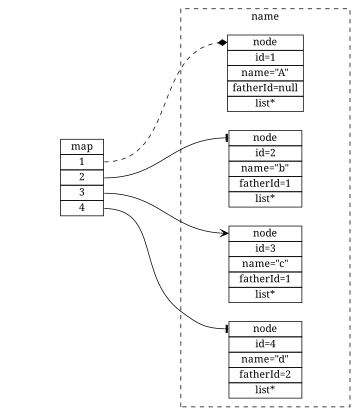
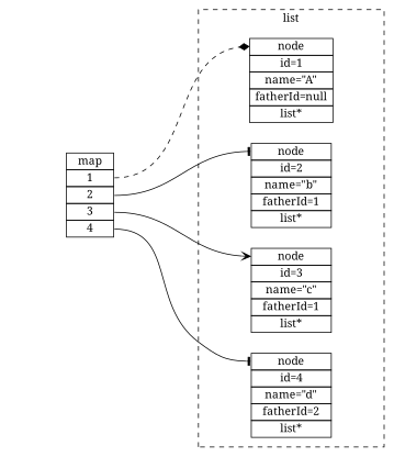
  digraph {
    rankdir=LR
    fontname="Noto Serif"
    node [shape=plaintext fontname="Noto Serif"]
    edge [headport=node_ style=solid arrowhead=tee fontname="Noto Serif"]
    n1 [label=<                           	   	<table border="0" cellborder="1" cellspacing="0"> 	   		<tr><td port="node_">node</td></tr>   	   		<tr><td>id=1</td></tr>                	   		<tr><td>name="A"</td></tr>            	   		<tr><td> fatherId=null </td></tr>     	   		<tr><td port="list">list*</td></tr>   	   	</table>                                	   > width=3]
    n2 [label=<                           	   	<table border="0" cellborder="1" cellspacing="0"> 	   		<tr><td port="node_">node</td></tr>   	   		<tr><td>id=2</td></tr>                	   		<tr><td>name="b"</td></tr>            	   		<tr><td>   fatherId=1   </td></tr>    	   		<tr><td port="list">list*</td></tr>   	   	</table>                                	   > width=3]
    n3 [label=<                           	   	<table border="0" cellborder="1" cellspacing="0"> 	   		<tr><td port="node_">node</td></tr>   	   		<tr><td>id=3</td></tr>                	   		<tr><td>name="c"</td></tr>            	   		<tr><td>   fatherId=1   </td></tr>    	   		<tr><td port="list">list*</td></tr>   	   	</table>                                	   > width=3]
    n4 [label=<                           	   	<table border="0" cellborder="1" cellspacing="0"> 	   		<tr><td port="node_">node</td></tr>   	   		<tr><td>id=4</td></tr>                	   		<tr><td>name="d"</td></tr>            	   		<tr><td>   fatherId=2   </td></tr>    	   		<tr><td port="list">list*</td></tr>   	   	</table>                                	   > width=3]
    n5 [label=<                              		<table border="0" cellborder="1" cellspacing="0"> 			<tr><td>   map   </td></tr>             			<tr><td port="1">1</td></tr>            			<tr><td	port="2">2</td></tr>            			<tr><td	port="3">3</td></tr>            			<tr><td	port="4">4</td></tr>            		</table>                                  	> width=3]
    subgraph cluster_1 {
-     label=name
+     label=list
      style=dashed
      n1
      n2
      n3
      n4
    }
    n5 -> n1 [tailport=1 style=dashed arrowhead=diamond]
    n5 -> n2 [tailport=2]
    n5 -> n3 [tailport=3 arrowhead=vee]
    n5 -> n4 [tailport=4]
  }
